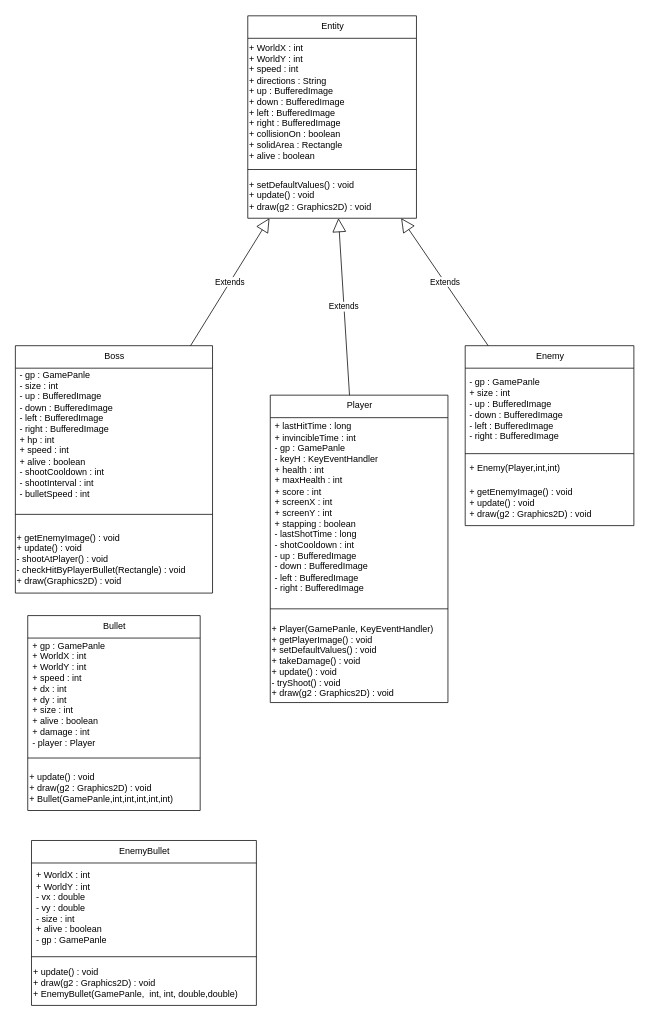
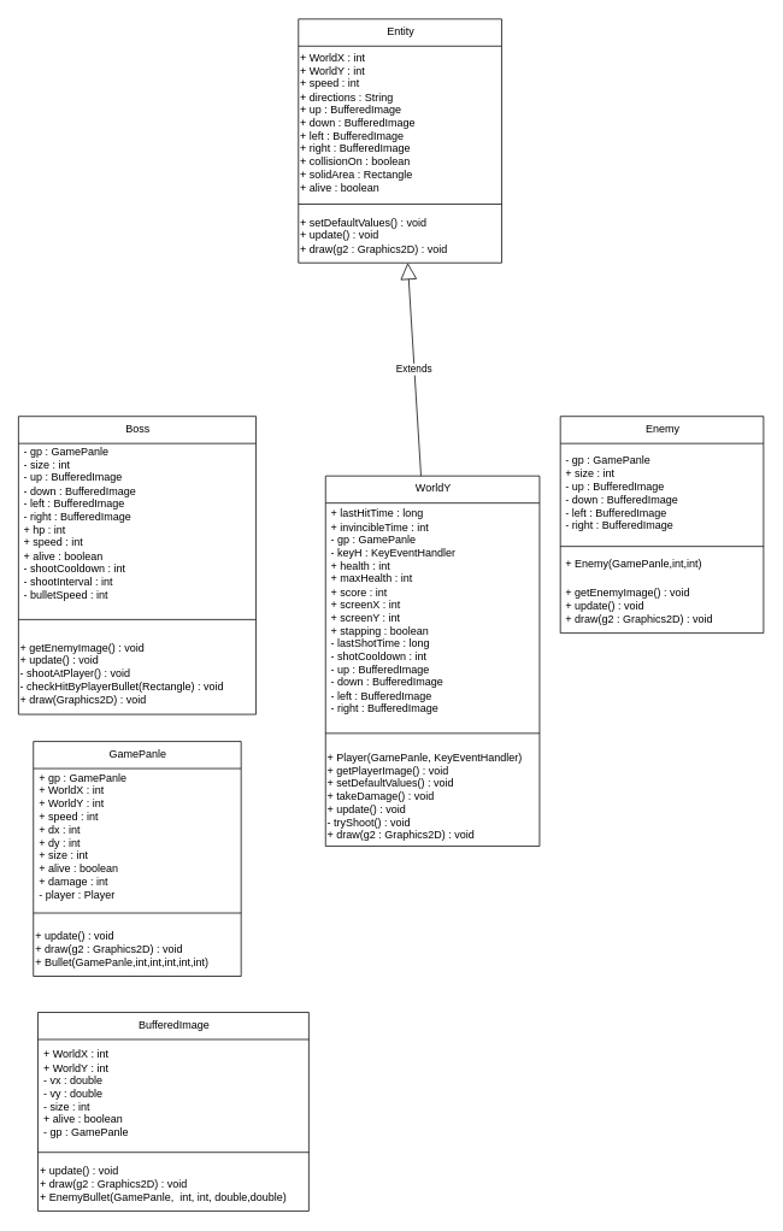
  <mxCell id="0" />
  <mxCell id="1" parent="0" />
  <mxCell id="2" value="Boss" style="swimlane;fontStyle=0;align=center;verticalAlign=top;childLayout=stackLayout;horizontal=1;startSize=30;horizontalStack=0;resizeParent=1;resizeParentMax=0;resizeLast=0;collapsible=0;marginBottom=0;html=1;" parent="1" vertex="1"><mxGeometry x="20" y="460" width="263" height="330" as="geometry" /></mxCell>
  <mxCell id="3" value="&lt;div&gt;&lt;font color=&quot;#000000&quot;&gt;- gp : GamePanle&lt;/font&gt;&lt;/div&gt;&lt;div&gt;&lt;font color=&quot;#000000&quot;&gt;- size : int&lt;/font&gt;&lt;/div&gt;&lt;div&gt;&lt;font color=&quot;#000000&quot;&gt;- up : BufferedImage&lt;/font&gt;&lt;/div&gt;&lt;div&gt;&lt;font color=&quot;#000000&quot;&gt;- down : BufferedImage&lt;/font&gt;&lt;/div&gt;&lt;div&gt;&lt;font color=&quot;#000000&quot;&gt;- left : BufferedImage&lt;/font&gt;&lt;/div&gt;&lt;div&gt;&lt;font color=&quot;#000000&quot;&gt;- right : BufferedImage&lt;/font&gt;&lt;/div&gt;&lt;div&gt;&lt;font color=&quot;#000000&quot;&gt;+ hp : int&lt;/font&gt;&lt;/div&gt;&lt;div&gt;&lt;font color=&quot;#000000&quot;&gt;+ speed : int&lt;/font&gt;&lt;/div&gt;&lt;div&gt;&lt;font color=&quot;#000000&quot;&gt;+ alive : boolean&lt;/font&gt;&lt;/div&gt;&lt;div&gt;&lt;font color=&quot;#000000&quot;&gt;- shootCooldown : int&lt;/font&gt;&lt;/div&gt;&lt;div&gt;&lt;font color=&quot;#000000&quot;&gt;- shootInterval : int&lt;/font&gt;&lt;/div&gt;&lt;div&gt;&lt;font color=&quot;#000000&quot;&gt;- bulletSpeed : int&lt;/font&gt;&lt;/div&gt;&lt;div&gt;&lt;br&gt;&lt;/div&gt;" style="text;html=1;strokeColor=none;fillColor=none;align=left;verticalAlign=middle;spacingLeft=4;spacingRight=4;overflow=hidden;rotatable=0;points=[[0,0.5],[1,0.5]];portConstraint=eastwest;" parent="2" vertex="1"><mxGeometry y="30" width="263" height="180" as="geometry" /></mxCell>
  <mxCell id="4" style="line;strokeWidth=1;fillColor=none;align=left;verticalAlign=middle;spacingTop=-1;spacingLeft=3;spacingRight=3;rotatable=0;labelPosition=right;points=[];portConstraint=eastwest;" parent="2" vertex="1"><mxGeometry y="210" width="263" height="30" as="geometry" /></mxCell>
  <mxCell id="5" value="&lt;div&gt;&lt;font color=&quot;#000000&quot;&gt;+ getEnemyImage() : void&lt;/font&gt;&lt;/div&gt;&lt;div&gt;&lt;font color=&quot;#000000&quot;&gt;+ update() : void&lt;/font&gt;&lt;/div&gt;&lt;div&gt;&lt;font color=&quot;#000000&quot;&gt;- shootAtPlayer() : void&lt;/font&gt;&lt;/div&gt;&lt;div&gt;&lt;font color=&quot;#000000&quot;&gt;- checkHitByPlayerBullet(Rectangle) : void&lt;/font&gt;&lt;/div&gt;&lt;div&gt;&lt;font color=&quot;#000000&quot;&gt;+ draw(Graphics2D) : void&lt;/font&gt;&lt;/div&gt;" style="text;html=1;align=left;verticalAlign=middle;resizable=0;points=[];autosize=1;strokeColor=none;fillColor=none;" vertex="1" parent="2"><mxGeometry y="240" width="263" height="90" as="geometry" /></mxCell>
- <mxCell id="6" value="Bullet" style="swimlane;fontStyle=0;align=center;verticalAlign=top;childLayout=stackLayout;horizontal=1;startSize=30;horizontalStack=0;resizeParent=1;resizeParentMax=0;resizeLast=0;collapsible=0;marginBottom=0;html=1;" parent="1" vertex="1"><mxGeometry x="36.5" y="820" width="230" height="260" as="geometry" /></mxCell>
+ <mxCell id="6" value="GamePanle" style="swimlane;fontStyle=0;align=center;verticalAlign=top;childLayout=stackLayout;horizontal=1;startSize=30;horizontalStack=0;resizeParent=1;resizeParentMax=0;resizeLast=0;collapsible=0;marginBottom=0;html=1;" parent="1" vertex="1"><mxGeometry x="36.5" y="820" width="230" height="260" as="geometry" /></mxCell>
  <mxCell id="7" value="&lt;div&gt;&lt;font color=&quot;#000000&quot;&gt;+ gp : GamePanle&lt;/font&gt;&lt;/div&gt;&lt;div&gt;&lt;font color=&quot;#000000&quot;&gt;+ WorldX : int&lt;/font&gt;&lt;/div&gt;&lt;div&gt;&lt;font color=&quot;#000000&quot;&gt;+ WorldY : int&lt;/font&gt;&lt;/div&gt;&lt;div&gt;&lt;font color=&quot;#000000&quot;&gt;+ speed : int&lt;/font&gt;&lt;/div&gt;&lt;div&gt;&lt;font color=&quot;#000000&quot;&gt;+ dx : int&lt;/font&gt;&lt;/div&gt;&lt;div&gt;&lt;font color=&quot;#000000&quot;&gt;+ dy : int&lt;/font&gt;&lt;/div&gt;&lt;div&gt;&lt;font color=&quot;#000000&quot;&gt;+ size : int&lt;/font&gt;&lt;/div&gt;&lt;div&gt;&lt;font color=&quot;#000000&quot;&gt;+ alive : boolean&lt;/font&gt;&lt;/div&gt;&lt;div&gt;&lt;font color=&quot;#000000&quot;&gt;+ damage : int&lt;/font&gt;&lt;/div&gt;&lt;div&gt;&lt;font color=&quot;#000000&quot;&gt;- player : Player&lt;/font&gt;&lt;/div&gt;" style="text;html=1;strokeColor=none;fillColor=none;align=left;verticalAlign=middle;spacingLeft=4;spacingRight=4;overflow=hidden;rotatable=0;points=[[0,0.5],[1,0.5]];portConstraint=eastwest;" parent="6" vertex="1"><mxGeometry y="30" width="230" height="150" as="geometry" /></mxCell>
  <mxCell id="8" style="line;strokeWidth=1;fillColor=none;align=left;verticalAlign=middle;spacingTop=-1;spacingLeft=3;spacingRight=3;rotatable=0;labelPosition=right;points=[];portConstraint=eastwest;" parent="6" vertex="1"><mxGeometry y="180" width="230" height="20" as="geometry" /></mxCell>
  <mxCell id="9" value="&lt;div&gt;&lt;font color=&quot;#000000&quot;&gt;+ update() : void&lt;/font&gt;&lt;/div&gt;&lt;div&gt;&lt;font color=&quot;#000000&quot;&gt;+ draw(g2 : Graphics2D) : void&lt;/font&gt;&lt;/div&gt;&lt;div&gt;&lt;span style=&quot;background-color: transparent;&quot;&gt;+ Bullet(GamePanle,int,int,int,int,int)&lt;/span&gt;&lt;/div&gt;" style="text;html=1;align=left;verticalAlign=middle;resizable=0;points=[];autosize=1;strokeColor=none;fillColor=none;" vertex="1" parent="6"><mxGeometry y="200" width="230" height="60" as="geometry" /></mxCell>
  <mxCell id="10" value="Enemy" style="swimlane;fontStyle=0;align=center;verticalAlign=top;childLayout=stackLayout;horizontal=1;startSize=30;horizontalStack=0;resizeParent=1;resizeParentMax=0;resizeLast=0;collapsible=0;marginBottom=0;html=1;" parent="1" vertex="1"><mxGeometry x="620" y="460" width="225" height="240" as="geometry" /></mxCell>
  <mxCell id="11" value="&lt;div&gt;&lt;font color=&quot;#000000&quot;&gt;- gp : GamePanle&lt;/font&gt;&lt;/div&gt;&lt;div&gt;&lt;font color=&quot;#000000&quot;&gt;+ size : int&lt;/font&gt;&lt;/div&gt;&lt;div&gt;&lt;font color=&quot;#000000&quot;&gt;- up : BufferedImage&lt;/font&gt;&lt;/div&gt;&lt;div&gt;&lt;font color=&quot;#000000&quot;&gt;- down : BufferedImage&lt;/font&gt;&lt;/div&gt;&lt;div&gt;&lt;font color=&quot;#000000&quot;&gt;- left : BufferedImage&lt;/font&gt;&lt;/div&gt;&lt;div&gt;&lt;font color=&quot;#000000&quot;&gt;- right : BufferedImage&lt;/font&gt;&lt;/div&gt;" style="text;html=1;strokeColor=none;fillColor=none;align=left;verticalAlign=middle;spacingLeft=4;spacingRight=4;overflow=hidden;rotatable=0;points=[[0,0.5],[1,0.5]];portConstraint=eastwest;" parent="10" vertex="1"><mxGeometry y="30" width="225" height="110" as="geometry" /></mxCell>
  <mxCell id="12" style="line;strokeWidth=1;fillColor=none;align=left;verticalAlign=middle;spacingTop=-1;spacingLeft=3;spacingRight=3;rotatable=0;labelPosition=right;points=[];portConstraint=eastwest;" parent="10" vertex="1"><mxGeometry y="140" width="225" height="8" as="geometry" /></mxCell>
- <mxCell id="13" value="+ Enemy(Player,int,int)" style="text;html=1;strokeColor=none;fillColor=none;align=left;verticalAlign=middle;spacingLeft=4;spacingRight=4;overflow=hidden;rotatable=0;points=[[0,0.5],[1,0.5]];portConstraint=eastwest;" parent="10" vertex="1"><mxGeometry y="148" width="225" height="32" as="geometry" /></mxCell>
+ <mxCell id="13" value="+ Enemy(GamePanle,int,int)" style="text;html=1;strokeColor=none;fillColor=none;align=left;verticalAlign=middle;spacingLeft=4;spacingRight=4;overflow=hidden;rotatable=0;points=[[0,0.5],[1,0.5]];portConstraint=eastwest;" parent="10" vertex="1"><mxGeometry y="148" width="225" height="32" as="geometry" /></mxCell>
  <mxCell id="14" value="&lt;div&gt;&lt;font color=&quot;#000000&quot;&gt;+ getEnemyImage() : void&lt;/font&gt;&lt;/div&gt;&lt;div&gt;&lt;font color=&quot;#000000&quot;&gt;+ update() : void&lt;/font&gt;&lt;/div&gt;&lt;div&gt;&lt;font color=&quot;#000000&quot;&gt;+ draw(g2 : Graphics2D) : void&lt;/font&gt;&lt;/div&gt;" style="text;html=1;strokeColor=none;fillColor=none;align=left;verticalAlign=middle;spacingLeft=4;spacingRight=4;overflow=hidden;rotatable=0;points=[[0,0.5],[1,0.5]];portConstraint=eastwest;" parent="10" vertex="1"><mxGeometry y="180" width="225" height="60" as="geometry" /></mxCell>
- <mxCell id="15" value="EnemyBullet" style="swimlane;fontStyle=0;align=center;verticalAlign=top;childLayout=stackLayout;horizontal=1;startSize=30;horizontalStack=0;resizeParent=1;resizeParentMax=0;resizeLast=0;collapsible=0;marginBottom=0;html=1;" parent="1" vertex="1"><mxGeometry x="41.5" y="1120" width="300" height="220" as="geometry" /></mxCell>
+ <mxCell id="15" value="BufferedImage" style="swimlane;fontStyle=0;align=center;verticalAlign=top;childLayout=stackLayout;horizontal=1;startSize=30;horizontalStack=0;resizeParent=1;resizeParentMax=0;resizeLast=0;collapsible=0;marginBottom=0;html=1;" parent="1" vertex="1"><mxGeometry x="41.5" y="1120" width="300" height="220" as="geometry" /></mxCell>
  <mxCell id="16" value="&lt;div&gt;&lt;font color=&quot;#000000&quot;&gt;+ WorldX : int&lt;/font&gt;&lt;/div&gt;&lt;div&gt;&lt;font color=&quot;#000000&quot;&gt;+ WorldY : int&lt;/font&gt;&lt;/div&gt;&lt;div&gt;&lt;font color=&quot;#000000&quot;&gt;- vx : double&lt;/font&gt;&lt;/div&gt;&lt;div&gt;&lt;font color=&quot;#000000&quot;&gt;- vy : double&lt;/font&gt;&lt;/div&gt;&lt;div&gt;&lt;font color=&quot;#000000&quot;&gt;- size : int&lt;/font&gt;&lt;/div&gt;&lt;div&gt;&lt;font color=&quot;#000000&quot;&gt;+ alive : boolean&lt;/font&gt;&lt;/div&gt;&lt;div&gt;&lt;font color=&quot;#000000&quot;&gt;- gp : GamePanle&lt;/font&gt;&lt;/div&gt;" style="text;html=1;strokeColor=none;fillColor=none;align=left;verticalAlign=middle;spacingLeft=4;spacingRight=4;overflow=hidden;rotatable=0;points=[[0,0.5],[1,0.5]];portConstraint=eastwest;" parent="15" vertex="1"><mxGeometry y="30" width="300" height="120" as="geometry" /></mxCell>
  <mxCell id="17" style="line;strokeWidth=1;fillColor=none;align=left;verticalAlign=middle;spacingTop=-1;spacingLeft=3;spacingRight=3;rotatable=0;labelPosition=right;points=[];portConstraint=eastwest;" parent="15" vertex="1"><mxGeometry y="150" width="300" height="10" as="geometry" /></mxCell>
  <mxCell id="18" value="&lt;div&gt;&lt;font color=&quot;#000000&quot;&gt;+ update() : void&lt;/font&gt;&lt;/div&gt;&lt;div&gt;&lt;font color=&quot;#000000&quot;&gt;+ draw(g2 : Graphics2D) : void&lt;/font&gt;&lt;/div&gt;&lt;div&gt;&lt;font&gt;+ EnemyBullet(GamePanle,&amp;nbsp; int, int, double,double)&lt;/font&gt;&lt;/div&gt;" style="text;html=1;align=left;verticalAlign=middle;resizable=0;points=[];autosize=1;strokeColor=none;fillColor=none;" vertex="1" parent="15"><mxGeometry y="160" width="300" height="60" as="geometry" /></mxCell>
  <mxCell id="19" value="Entity" style="swimlane;fontStyle=0;align=center;verticalAlign=top;childLayout=stackLayout;horizontal=1;startSize=30;horizontalStack=0;resizeParent=1;resizeParentMax=0;resizeLast=0;collapsible=0;marginBottom=0;html=1;" parent="1" vertex="1"><mxGeometry x="330" y="20" width="225" height="270" as="geometry" /></mxCell>
  <mxCell id="20" value="&lt;div&gt;&lt;font color=&quot;#000000&quot;&gt;+ WorldX : int&lt;/font&gt;&lt;/div&gt;&lt;div&gt;&lt;font color=&quot;#000000&quot;&gt;+ WorldY : int&lt;/font&gt;&lt;/div&gt;&lt;div&gt;&lt;font color=&quot;#000000&quot;&gt;+ speed : int&lt;/font&gt;&lt;/div&gt;&lt;div&gt;&lt;font color=&quot;#000000&quot;&gt;+ directions : String&lt;/font&gt;&lt;/div&gt;&lt;div&gt;&lt;font color=&quot;#000000&quot;&gt;+ up : BufferedImage&lt;/font&gt;&lt;/div&gt;&lt;div&gt;&lt;font color=&quot;#000000&quot;&gt;+ down : BufferedImage&lt;/font&gt;&lt;/div&gt;&lt;div&gt;&lt;font color=&quot;#000000&quot;&gt;+ left : BufferedImage&lt;/font&gt;&lt;/div&gt;&lt;div&gt;&lt;font color=&quot;#000000&quot;&gt;+ right : BufferedImage&lt;/font&gt;&lt;/div&gt;&lt;div&gt;&lt;font color=&quot;#000000&quot;&gt;+ collisionOn : boolean&lt;/font&gt;&lt;/div&gt;&lt;div&gt;&lt;font color=&quot;#000000&quot;&gt;+ solidArea : Rectangle&lt;/font&gt;&lt;/div&gt;&lt;div&gt;&lt;font color=&quot;#000000&quot;&gt;+ alive : boolean&lt;/font&gt;&lt;/div&gt;" style="text;html=1;align=left;verticalAlign=middle;resizable=0;points=[];autosize=1;strokeColor=none;fillColor=none;" vertex="1" parent="19"><mxGeometry y="30" width="225" height="170" as="geometry" /></mxCell>
  <mxCell id="21" style="line;strokeWidth=1;fillColor=none;align=left;verticalAlign=middle;spacingTop=-1;spacingLeft=3;spacingRight=3;rotatable=0;labelPosition=right;points=[];portConstraint=eastwest;" parent="19" vertex="1"><mxGeometry y="200" width="225" height="10" as="geometry" /></mxCell>
  <mxCell id="22" value="&lt;div&gt;&lt;font color=&quot;#000000&quot;&gt;+ setDefaultValues() : void&lt;/font&gt;&lt;/div&gt;&lt;div&gt;&lt;font color=&quot;#000000&quot;&gt;+ update() : void&lt;/font&gt;&lt;/div&gt;&lt;div&gt;&lt;font color=&quot;#000000&quot;&gt;+ draw(g2 : Graphics2D) : void&lt;/font&gt;&lt;/div&gt;" style="text;html=1;align=left;verticalAlign=middle;resizable=0;points=[];autosize=1;strokeColor=none;fillColor=none;" vertex="1" parent="19"><mxGeometry y="210" width="225" height="60" as="geometry" /></mxCell>
- <mxCell id="23" value="Player" style="swimlane;fontStyle=0;align=center;verticalAlign=top;childLayout=stackLayout;horizontal=1;startSize=30;horizontalStack=0;resizeParent=1;resizeParentMax=0;resizeLast=0;collapsible=0;marginBottom=0;html=1;" parent="1" vertex="1"><mxGeometry x="360" y="526" width="237" height="410" as="geometry" /></mxCell>
+ <mxCell id="23" value="WorldY" style="swimlane;fontStyle=0;align=center;verticalAlign=top;childLayout=stackLayout;horizontal=1;startSize=30;horizontalStack=0;resizeParent=1;resizeParentMax=0;resizeLast=0;collapsible=0;marginBottom=0;html=1;" parent="1" vertex="1"><mxGeometry x="360" y="526" width="237" height="410" as="geometry" /></mxCell>
  <mxCell id="24" value="&lt;div&gt;&lt;font color=&quot;#000000&quot;&gt;+ lastHitTime : long&lt;/font&gt;&lt;/div&gt;&lt;div&gt;&lt;font color=&quot;#000000&quot;&gt;+ invincibleTime : int&lt;/font&gt;&lt;/div&gt;&lt;div&gt;&lt;font color=&quot;#000000&quot;&gt;- gp : GamePanle&lt;/font&gt;&lt;/div&gt;&lt;div&gt;&lt;font color=&quot;#000000&quot;&gt;- keyH : KeyEventHandler&lt;/font&gt;&lt;/div&gt;&lt;div&gt;&lt;font color=&quot;#000000&quot;&gt;+ health : int&lt;/font&gt;&lt;/div&gt;&lt;div&gt;&lt;font color=&quot;#000000&quot;&gt;+ maxHealth : int&lt;/font&gt;&lt;/div&gt;&lt;div&gt;&lt;font color=&quot;#000000&quot;&gt;+ score : int&lt;/font&gt;&lt;/div&gt;&lt;div&gt;&lt;font color=&quot;#000000&quot;&gt;+ screenX : int&lt;/font&gt;&lt;/div&gt;&lt;div&gt;&lt;font color=&quot;#000000&quot;&gt;+ screenY : int&lt;/font&gt;&lt;/div&gt;&lt;div&gt;&lt;font color=&quot;#000000&quot;&gt;+ stapping : boolean&lt;/font&gt;&lt;/div&gt;&lt;div&gt;&lt;font color=&quot;#000000&quot;&gt;- lastShotTime : long&lt;/font&gt;&lt;/div&gt;&lt;div&gt;&lt;font color=&quot;#000000&quot;&gt;- shotCooldown : int&lt;/font&gt;&lt;/div&gt;&lt;div&gt;&lt;font color=&quot;#000000&quot;&gt;- up : BufferedImage&lt;/font&gt;&lt;/div&gt;&lt;div&gt;&lt;font color=&quot;#000000&quot;&gt;- down : BufferedImage&lt;/font&gt;&lt;/div&gt;&lt;div&gt;&lt;font color=&quot;#000000&quot;&gt;- left : BufferedImage&lt;/font&gt;&lt;/div&gt;&lt;div&gt;&lt;font color=&quot;#000000&quot;&gt;- right : BufferedImage&lt;/font&gt;&lt;/div&gt;" style="text;html=1;strokeColor=none;fillColor=none;align=left;verticalAlign=middle;spacingLeft=4;spacingRight=4;overflow=hidden;rotatable=0;points=[[0,0.5],[1,0.5]];portConstraint=eastwest;" parent="23" vertex="1"><mxGeometry y="30" width="237" height="240" as="geometry" /></mxCell>
  <mxCell id="25" style="line;strokeWidth=1;fillColor=none;align=left;verticalAlign=middle;spacingTop=-1;spacingLeft=3;spacingRight=3;rotatable=0;labelPosition=right;points=[];portConstraint=eastwest;" parent="23" vertex="1"><mxGeometry y="270" width="237" height="30" as="geometry" /></mxCell>
  <mxCell id="26" value="+ Player(GamePanle, KeyEventHandler)&lt;div&gt;&lt;div&gt;+ getPlayerImage() : void&lt;/div&gt;&lt;div&gt;+ setDefaultValues() : void&lt;/div&gt;&lt;div&gt;+ takeDamage() : void&lt;/div&gt;&lt;div&gt;+ update() : void&lt;/div&gt;&lt;div&gt;- tryShoot() : void&lt;/div&gt;&lt;div&gt;+ draw(g2 : Graphics2D) : void&lt;/div&gt;&lt;/div&gt;" style="text;html=1;align=left;verticalAlign=middle;resizable=0;points=[];autosize=1;strokeColor=none;fillColor=none;" vertex="1" parent="23"><mxGeometry y="300" width="237" height="110" as="geometry" /></mxCell>
- <mxCell id="27" value="Extends" style="endArrow=block;endSize=16;endFill=0;html=1" parent="1" source="2" target="19" edge="1"><mxGeometry width="160" relative="1" as="geometry" /></mxCell>
- <mxCell id="28" value="Extends" style="endArrow=block;endSize=16;endFill=0;html=1" parent="1" source="10" target="19" edge="1"><mxGeometry width="160" relative="1" as="geometry" /></mxCell>
  <mxCell id="29" value="Extends" style="endArrow=block;endSize=16;endFill=0;html=1" parent="1" source="23" target="19" edge="1"><mxGeometry width="160" relative="1" as="geometry" /></mxCell>
